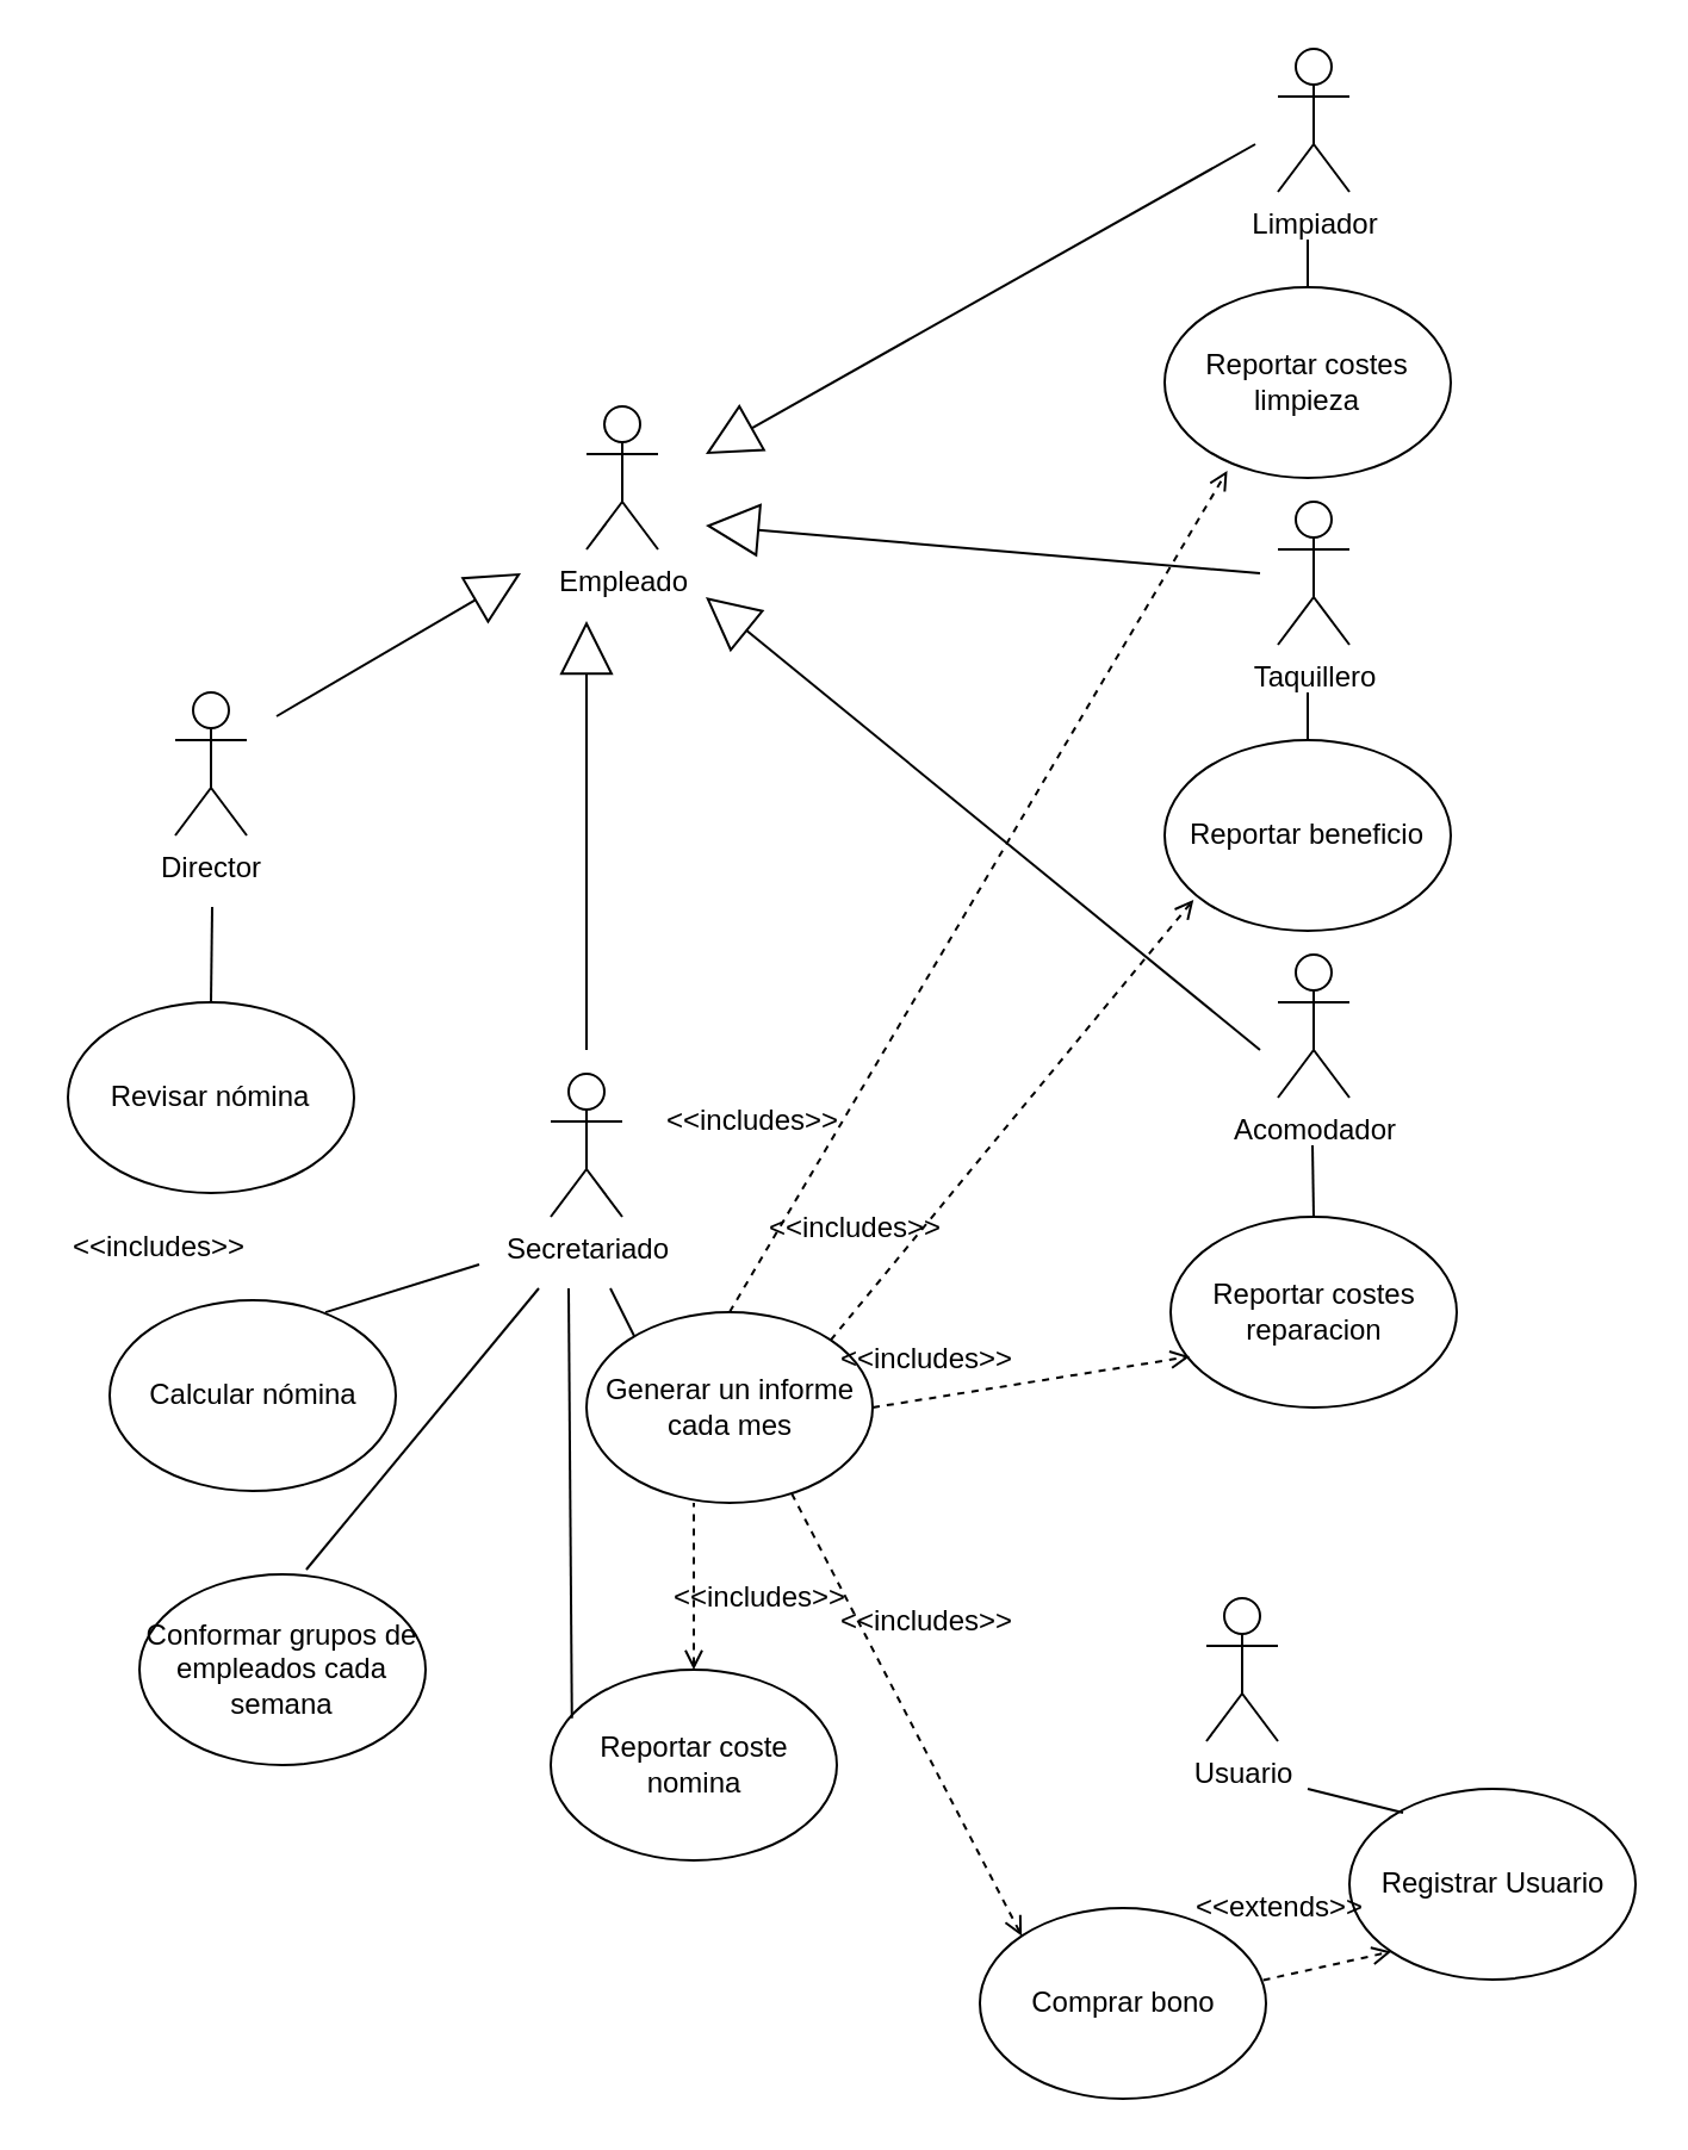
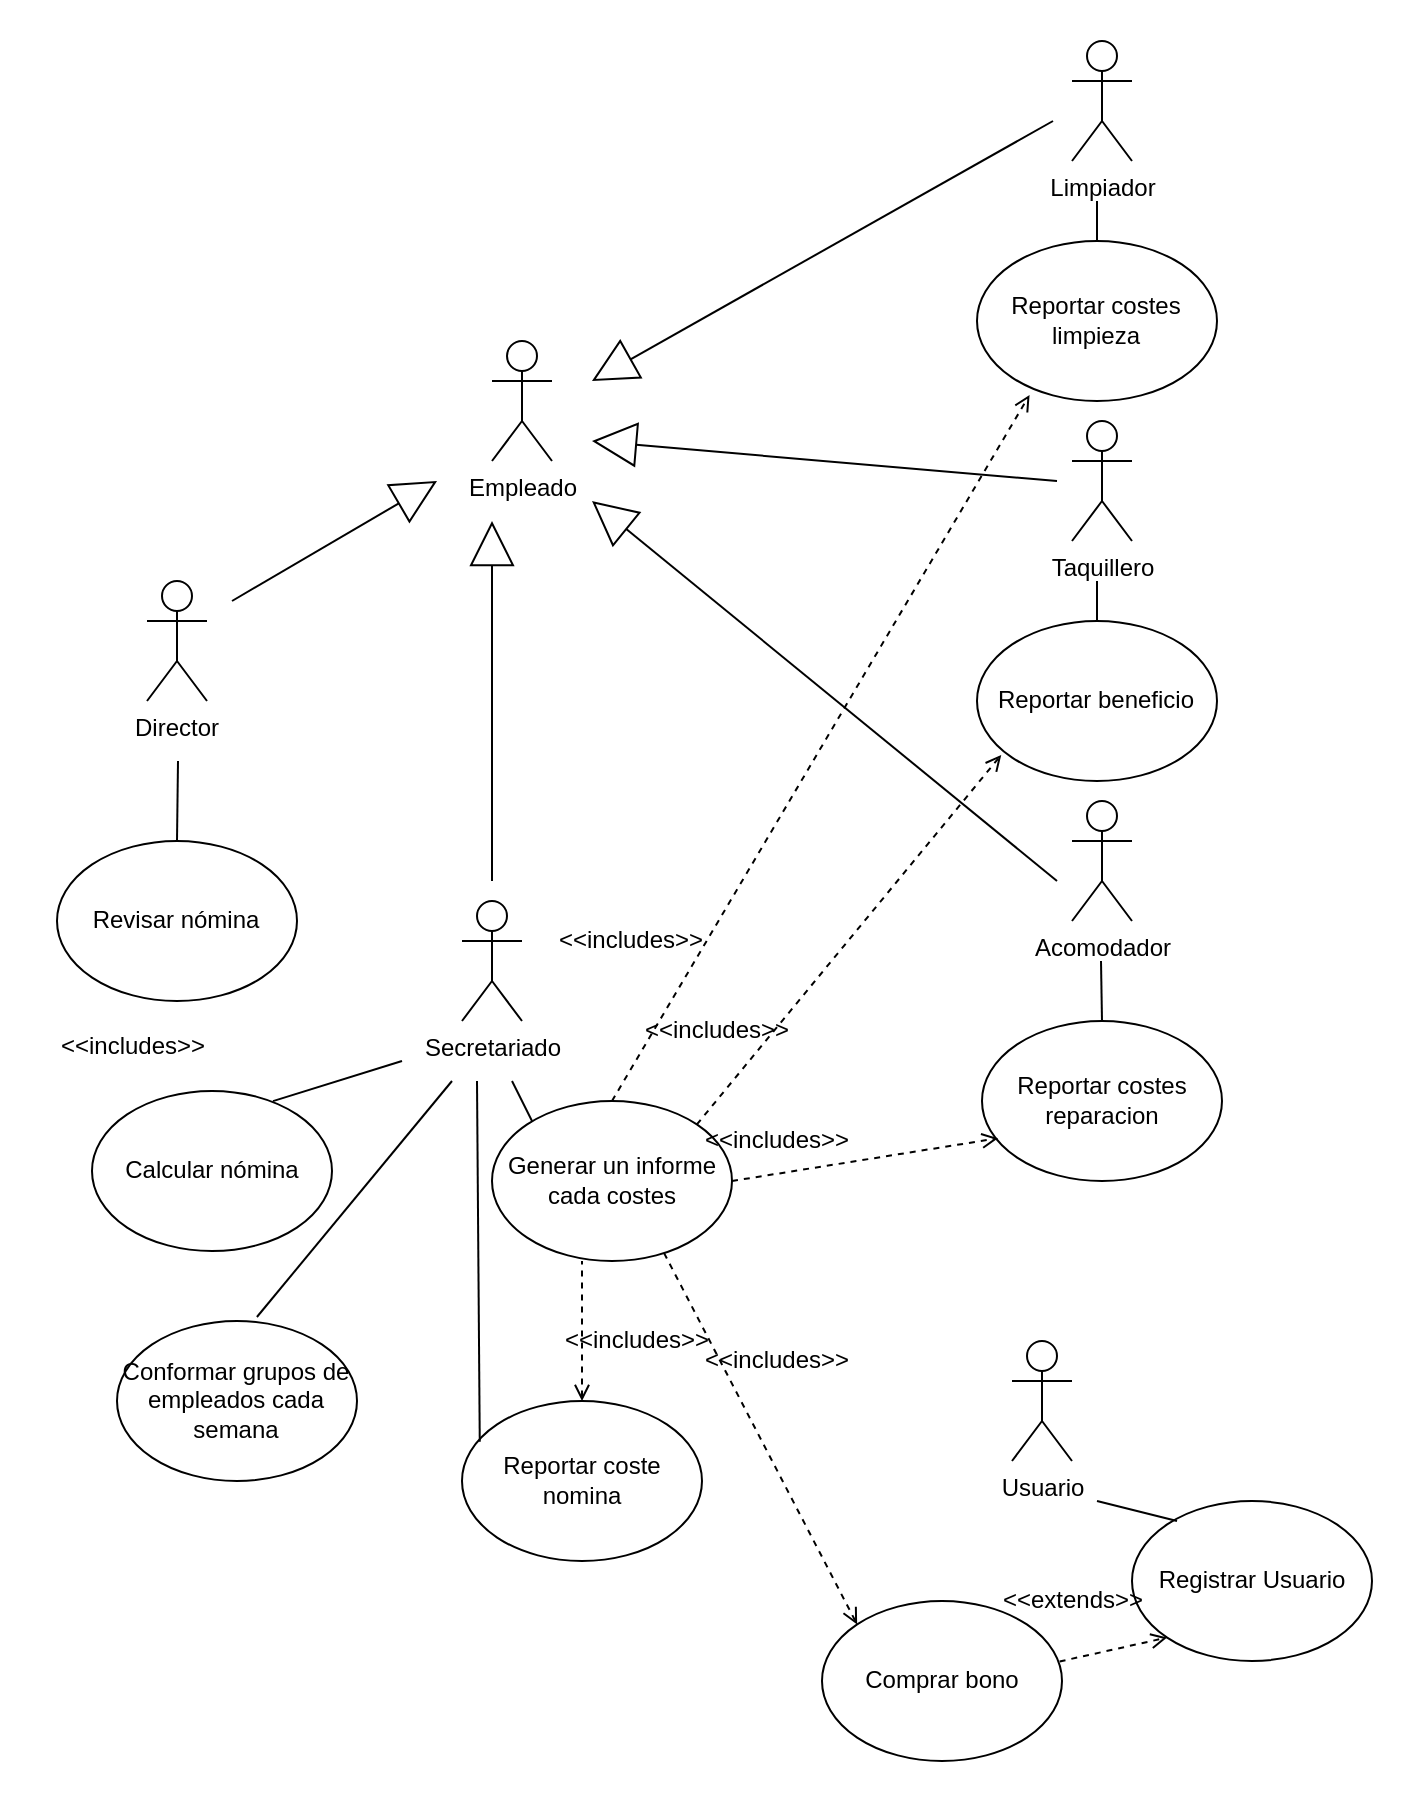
  <mxCell id="0" />
  <mxCell id="1" parent="0" />
  <mxCell id="2" value="Secretariado" style="shape=umlActor;verticalLabelPosition=bottom;labelBackgroundColor=#ffffff;verticalAlign=top;html=1;outlineConnect=0;" parent="1" vertex="1"><mxGeometry x="230.5" y="450" width="30" height="60" as="geometry" /></mxCell>
  <mxCell id="3" value="Conformar grupos de empleados cada semana" style="ellipse;whiteSpace=wrap;html=1;" parent="1" vertex="1"><mxGeometry x="58" y="660" width="120" height="80" as="geometry" /></mxCell>
- <mxCell id="4" value="Generar un informe cada mes" style="ellipse;whiteSpace=wrap;html=1;" parent="1" vertex="1"><mxGeometry x="245.5" y="550" width="120" height="80" as="geometry" /></mxCell>
+ <mxCell id="4" value="Generar un informe cada costes" style="ellipse;whiteSpace=wrap;html=1;" parent="1" vertex="1"><mxGeometry x="245.5" y="550" width="120" height="80" as="geometry" /></mxCell>
  <mxCell id="5" value="Empleado" style="shape=umlActor;verticalLabelPosition=bottom;labelBackgroundColor=#ffffff;verticalAlign=top;html=1;outlineConnect=0;" parent="1" vertex="1"><mxGeometry x="245.5" y="170" width="30" height="60" as="geometry" /></mxCell>
  <mxCell id="6" value="Reportar costes reparacion" style="ellipse;whiteSpace=wrap;html=1;" parent="1" vertex="1"><mxGeometry x="490.5" y="510" width="120" height="80" as="geometry" /></mxCell>
  <mxCell id="7" value="Usuario" style="shape=umlActor;verticalLabelPosition=bottom;labelBackgroundColor=#ffffff;verticalAlign=top;html=1;outlineConnect=0;" parent="1" vertex="1"><mxGeometry x="505.5" y="670" width="30" height="60" as="geometry" /></mxCell>
  <mxCell id="8" value="Director" style="shape=umlActor;verticalLabelPosition=bottom;labelBackgroundColor=#ffffff;verticalAlign=top;html=1;outlineConnect=0;" parent="1" vertex="1"><mxGeometry x="73" y="290" width="30" height="60" as="geometry" /></mxCell>
  <mxCell id="9" value="Acomodador" style="shape=umlActor;verticalLabelPosition=bottom;labelBackgroundColor=#ffffff;verticalAlign=top;html=1;outlineConnect=0;" parent="1" vertex="1"><mxGeometry x="535.5" y="400" width="30" height="60" as="geometry" /></mxCell>
  <mxCell id="10" value="Taquillero" style="shape=umlActor;verticalLabelPosition=bottom;labelBackgroundColor=#ffffff;verticalAlign=top;html=1;outlineConnect=0;" parent="1" vertex="1"><mxGeometry x="535.5" y="210" width="30" height="60" as="geometry" /></mxCell>
  <mxCell id="11" value="Limpiador" style="shape=umlActor;verticalLabelPosition=bottom;labelBackgroundColor=#ffffff;verticalAlign=top;html=1;outlineConnect=0;" parent="1" vertex="1"><mxGeometry x="535.5" y="20" width="30" height="60" as="geometry" /></mxCell>
  <mxCell id="12" value="Calcular nómina" style="ellipse;whiteSpace=wrap;html=1;" parent="1" vertex="1"><mxGeometry x="45.5" y="545" width="120" height="80" as="geometry" /></mxCell>
  <mxCell id="13" value="Revisar nómina" style="ellipse;whiteSpace=wrap;html=1;" parent="1" vertex="1"><mxGeometry x="28" y="420" width="120" height="80" as="geometry" /></mxCell>
  <mxCell id="14" value="Registrar Usuario&lt;br&gt;" style="ellipse;whiteSpace=wrap;html=1;" parent="1" vertex="1"><mxGeometry x="565.5" y="750" width="120" height="80" as="geometry" /></mxCell>
  <mxCell id="15" value="" style="endArrow=block;html=1;endFill=0;startSize=20;endSize=20;" parent="1" edge="1"><mxGeometry width="50" height="50" relative="1" as="geometry"><mxPoint x="528" y="440" as="sourcePoint" /><mxPoint x="295.5" y="250" as="targetPoint" /></mxGeometry></mxCell>
  <mxCell id="16" value="Reportar costes limpieza" style="ellipse;whiteSpace=wrap;html=1;" parent="1" vertex="1"><mxGeometry x="488" y="120" width="120" height="80" as="geometry" /></mxCell>
  <mxCell id="17" value="" style="endArrow=block;html=1;endFill=0;startSize=20;endSize=20;" parent="1" edge="1"><mxGeometry width="50" height="50" relative="1" as="geometry"><mxPoint x="528" y="240" as="sourcePoint" /><mxPoint x="295.5" y="220" as="targetPoint" /></mxGeometry></mxCell>
  <mxCell id="18" value="" style="endArrow=block;html=1;endFill=0;startSize=20;endSize=20;" parent="1" edge="1"><mxGeometry width="50" height="50" relative="1" as="geometry"><mxPoint x="526" y="60" as="sourcePoint" /><mxPoint x="295.5" y="190" as="targetPoint" /></mxGeometry></mxCell>
  <mxCell id="19" value="" style="endArrow=block;html=1;endFill=0;startSize=20;endSize=20;" parent="1" edge="1"><mxGeometry width="50" height="50" relative="1" as="geometry"><mxPoint x="115.5" y="300" as="sourcePoint" /><mxPoint x="218" y="240" as="targetPoint" /></mxGeometry></mxCell>
  <mxCell id="20" value="" style="endArrow=block;html=1;endFill=0;startSize=20;endSize=20;" parent="1" edge="1"><mxGeometry width="50" height="50" relative="1" as="geometry"><mxPoint x="245.5" y="440" as="sourcePoint" /><mxPoint x="245.5" y="260" as="targetPoint" /></mxGeometry></mxCell>
  <mxCell id="21" value="Reportar beneficio" style="ellipse;whiteSpace=wrap;html=1;" parent="1" vertex="1"><mxGeometry x="488" y="310" width="120" height="80" as="geometry" /></mxCell>
  <mxCell id="22" value="Comprar bono" style="ellipse;whiteSpace=wrap;html=1;" parent="1" vertex="1"><mxGeometry x="410.5" y="800" width="120" height="80" as="geometry" /></mxCell>
  <mxCell id="23" value="Reportar coste nomina&lt;br&gt;" style="ellipse;whiteSpace=wrap;html=1;" parent="1" vertex="1"><mxGeometry x="230.5" y="700" width="120" height="80" as="geometry" /></mxCell>
  <mxCell id="24" value="" style="endArrow=none;html=1;exitX=0.5;exitY=0;exitDx=0;exitDy=0;" parent="1" source="13" edge="1"><mxGeometry width="50" height="50" relative="1" as="geometry"><mxPoint x="85.5" y="410" as="sourcePoint" /><mxPoint x="88.5" y="380" as="targetPoint" /></mxGeometry></mxCell>
  <mxCell id="25" value="&amp;lt;&amp;lt;includes&amp;gt;&amp;gt;" style="text;html=1;align=center;verticalAlign=middle;resizable=0;points=[];;autosize=1;" parent="1" vertex="1"><mxGeometry x="20.5" y="512.5" width="90" height="20" as="geometry" /></mxCell>
  <mxCell id="26" value="&amp;lt;&amp;lt;includes&amp;gt;&amp;gt;" style="text;html=1;align=center;verticalAlign=middle;resizable=0;points=[];;autosize=1;" parent="1" vertex="1"><mxGeometry x="273" y="660" width="90" height="20" as="geometry" /></mxCell>
  <mxCell id="27" value="&amp;lt;&amp;lt;includes&amp;gt;&amp;gt;" style="text;html=1;align=center;verticalAlign=middle;resizable=0;points=[];;autosize=1;" parent="1" vertex="1"><mxGeometry x="343" y="560" width="90" height="20" as="geometry" /></mxCell>
  <mxCell id="28" value="" style="endArrow=none;html=1;exitX=0.583;exitY=-0.025;exitDx=0;exitDy=0;exitPerimeter=0;" parent="1" source="3" edge="1"><mxGeometry width="50" height="50" relative="1" as="geometry"><mxPoint x="205.5" y="638" as="sourcePoint" /><mxPoint x="225.5" y="540" as="targetPoint" /></mxGeometry></mxCell>
  <mxCell id="29" value="" style="endArrow=none;html=1;exitX=0.754;exitY=0.063;exitDx=0;exitDy=0;exitPerimeter=0;" parent="1" source="12" edge="1"><mxGeometry width="50" height="50" relative="1" as="geometry"><mxPoint x="171.5" y="540" as="sourcePoint" /><mxPoint x="200.5" y="530" as="targetPoint" /></mxGeometry></mxCell>
  <mxCell id="30" value="" style="endArrow=none;html=1;exitX=0.675;exitY=-0.025;exitDx=0;exitDy=0;exitPerimeter=0;" parent="1" edge="1"><mxGeometry width="50" height="50" relative="1" as="geometry"><mxPoint x="265.5" y="560" as="sourcePoint" /><mxPoint x="255.5" y="540" as="targetPoint" /></mxGeometry></mxCell>
  <mxCell id="31" value="" style="endArrow=none;html=1;exitX=0.5;exitY=0;exitDx=0;exitDy=0;endFill=0;dashed=1;startArrow=open;startFill=0;" parent="1" source="23" edge="1"><mxGeometry width="50" height="50" relative="1" as="geometry"><mxPoint x="290.5" y="710" as="sourcePoint" /><mxPoint x="290.5" y="630" as="targetPoint" /></mxGeometry></mxCell>
  <mxCell id="32" value="" style="endArrow=none;html=1;" parent="1" edge="1"><mxGeometry width="50" height="50" relative="1" as="geometry"><mxPoint x="588" y="760" as="sourcePoint" /><mxPoint x="548" y="750" as="targetPoint" /></mxGeometry></mxCell>
  <mxCell id="33" value="" style="endArrow=none;html=1;exitX=0;exitY=0;exitDx=0;exitDy=0;endFill=0;dashed=1;startArrow=open;startFill=0;" parent="1" source="22" edge="1"><mxGeometry width="50" height="50" relative="1" as="geometry"><mxPoint x="370.5" y="655" as="sourcePoint" /><mxPoint x="331" y="625" as="targetPoint" /></mxGeometry></mxCell>
  <mxCell id="34" value="" style="endArrow=none;html=1;exitX=0.074;exitY=0.254;exitDx=0;exitDy=0;exitPerimeter=0;" parent="1" source="23" edge="1"><mxGeometry width="50" height="50" relative="1" as="geometry"><mxPoint x="262.574" y="709.216" as="sourcePoint" /><mxPoint x="238" y="540" as="targetPoint" /></mxGeometry></mxCell>
  <mxCell id="35" value="&amp;lt;&amp;lt;includes&amp;gt;&amp;gt;" style="text;html=1;align=center;verticalAlign=middle;resizable=0;points=[];;autosize=1;" parent="1" vertex="1"><mxGeometry x="343" y="670" width="90" height="20" as="geometry" /></mxCell>
  <mxCell id="36" value="" style="endArrow=none;html=1;exitX=0.5;exitY=0;exitDx=0;exitDy=0;" parent="1" source="21" edge="1"><mxGeometry width="50" height="50" relative="1" as="geometry"><mxPoint x="498" y="250" as="sourcePoint" /><mxPoint x="548" y="290" as="targetPoint" /></mxGeometry></mxCell>
  <mxCell id="37" value="" style="endArrow=none;html=1;exitX=0.5;exitY=0;exitDx=0;exitDy=0;" parent="1" source="16" edge="1"><mxGeometry width="50" height="50" relative="1" as="geometry"><mxPoint x="518" y="140" as="sourcePoint" /><mxPoint x="548" y="100" as="targetPoint" /></mxGeometry></mxCell>
  <mxCell id="38" value="" style="endArrow=none;html=1;exitX=0.5;exitY=0;exitDx=0;exitDy=0;" parent="1" source="6" edge="1"><mxGeometry width="50" height="50" relative="1" as="geometry"><mxPoint x="558" y="500" as="sourcePoint" /><mxPoint x="550" y="480" as="targetPoint" /></mxGeometry></mxCell>
  <mxCell id="39" value="" style="endArrow=open;html=1;exitX=1;exitY=0.5;exitDx=0;exitDy=0;entryX=0.067;entryY=0.733;entryDx=0;entryDy=0;entryPerimeter=0;startArrow=none;startFill=0;dashed=1;endFill=0;" parent="1" source="4" target="6" edge="1"><mxGeometry width="50" height="50" relative="1" as="geometry"><mxPoint x="388" y="600" as="sourcePoint" /><mxPoint x="438" y="550" as="targetPoint" /></mxGeometry></mxCell>
  <mxCell id="40" value="" style="endArrow=open;html=1;exitX=1;exitY=0;exitDx=0;exitDy=0;entryX=0.101;entryY=0.837;entryDx=0;entryDy=0;entryPerimeter=0;dashed=1;startArrow=none;startFill=0;endFill=0;" parent="1" source="4" target="21" edge="1"><mxGeometry width="50" height="50" relative="1" as="geometry"><mxPoint x="398" y="470" as="sourcePoint" /><mxPoint x="448" y="420" as="targetPoint" /></mxGeometry></mxCell>
  <mxCell id="41" value="" style="endArrow=open;html=1;exitX=0.5;exitY=0;exitDx=0;exitDy=0;entryX=0.219;entryY=0.962;entryDx=0;entryDy=0;entryPerimeter=0;startArrow=none;startFill=0;dashed=1;endFill=0;" parent="1" source="4" target="16" edge="1"><mxGeometry width="50" height="50" relative="1" as="geometry"><mxPoint x="368" y="390" as="sourcePoint" /><mxPoint x="418" y="340" as="targetPoint" /></mxGeometry></mxCell>
  <mxCell id="42" value="&amp;lt;&amp;lt;includes&amp;gt;&amp;gt;" style="text;html=1;align=center;verticalAlign=middle;resizable=0;points=[];;autosize=1;" parent="1" vertex="1"><mxGeometry x="313" y="505" width="90" height="20" as="geometry" /></mxCell>
  <mxCell id="43" value="&amp;lt;&amp;lt;includes&amp;gt;&amp;gt;" style="text;html=1;align=center;verticalAlign=middle;resizable=0;points=[];;autosize=1;" parent="1" vertex="1"><mxGeometry x="269.5" y="460" width="90" height="20" as="geometry" /></mxCell>
  <mxCell id="44" value="&amp;lt;&amp;lt;extends&amp;gt;&amp;gt;" style="text;html=1;align=center;verticalAlign=middle;resizable=0;points=[];;autosize=1;" parent="1" vertex="1"><mxGeometry x="490.5" y="790" width="90" height="20" as="geometry" /></mxCell>
  <mxCell id="45" value="" style="endArrow=open;html=1;exitX=0;exitY=0;exitDx=0;exitDy=0;endFill=0;dashed=1;entryX=0;entryY=1;entryDx=0;entryDy=0;" parent="1" target="14" edge="1"><mxGeometry width="50" height="50" relative="1" as="geometry"><mxPoint x="529.309" y="830.235" as="sourcePoint" /><mxPoint x="433" y="643" as="targetPoint" /></mxGeometry></mxCell>
